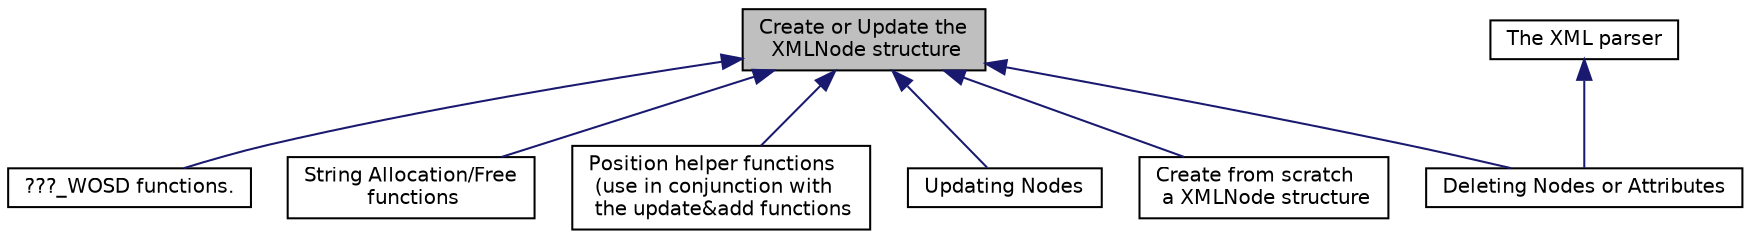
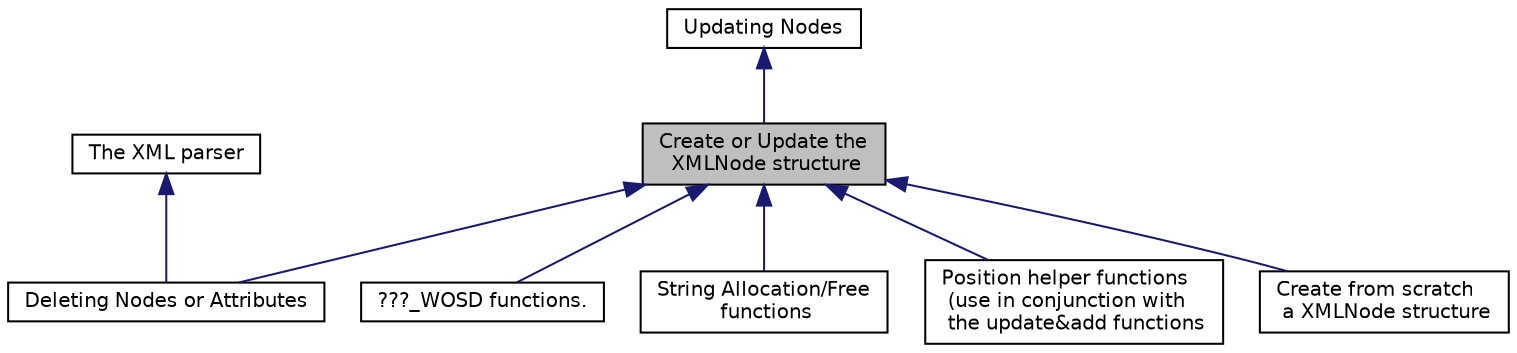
  digraph {
    rankdir=TB
    node [color=black fillcolor=white fontname=Helvetica fontsize=10 shape=record style=filled]
    edge [color=midnightblue dir=back fontname=Helvetica fontsize=10 labelfontname=Helvetica labelfontsize=10 shape=plaintext style=solid]
    n1 [height=0.2 label="???_WOSD functions." width=0.4]
    n2 [fillcolor=grey75 fontcolor=black height=0.2 label="Create or Update the\l XMLNode structure" width=0.4]
    n3 [height=0.2 label="String Allocation/Free\l functions" width=0.4]
    n4 [height=0.2 label="Position helper functions\l (use in conjunction with\l the update&add functions" width=0.4]
    n5 [height=0.2 label="Updating Nodes" width=0.4]
    n6 [height=0.2 label="Deleting Nodes or Attributes" width=0.4]
    n7 [height=0.2 label="Create from scratch\l a XMLNode structure" width=0.4]
    n8 [height=0.2 label="The XML parser" width=0.4]
    n2 -> n1
    n2 -> n3
    n2 -> n4
-   n2 -> n5
+   n5 -> n2
    n2 -> n6
    n2 -> n7
    n8 -> n6
  }
